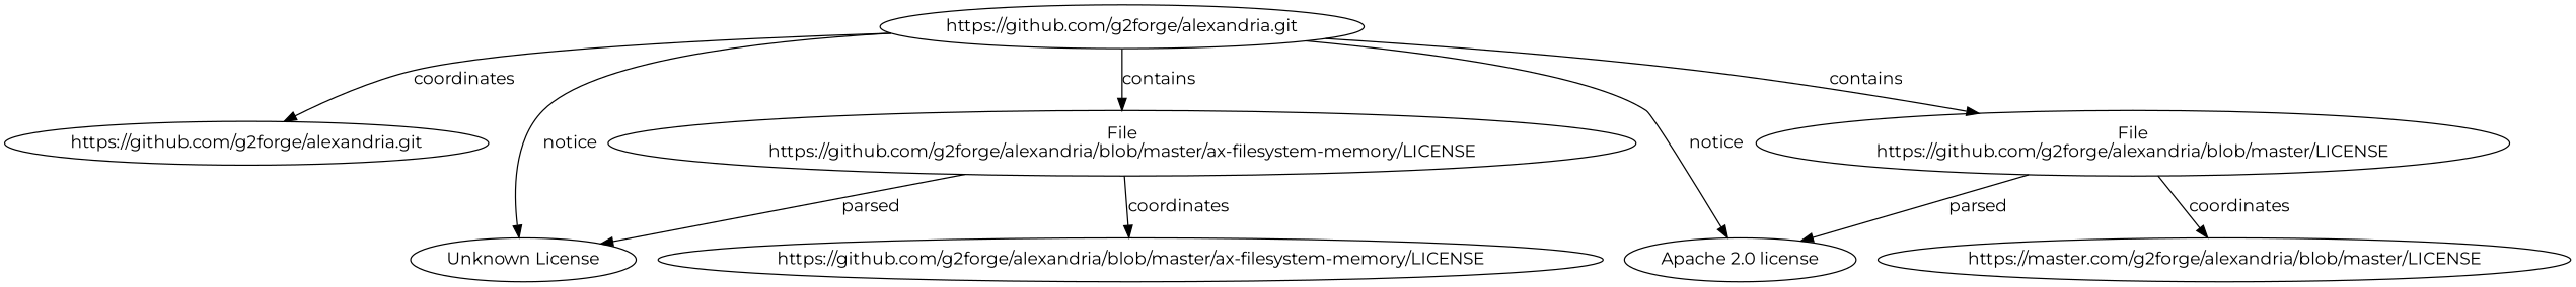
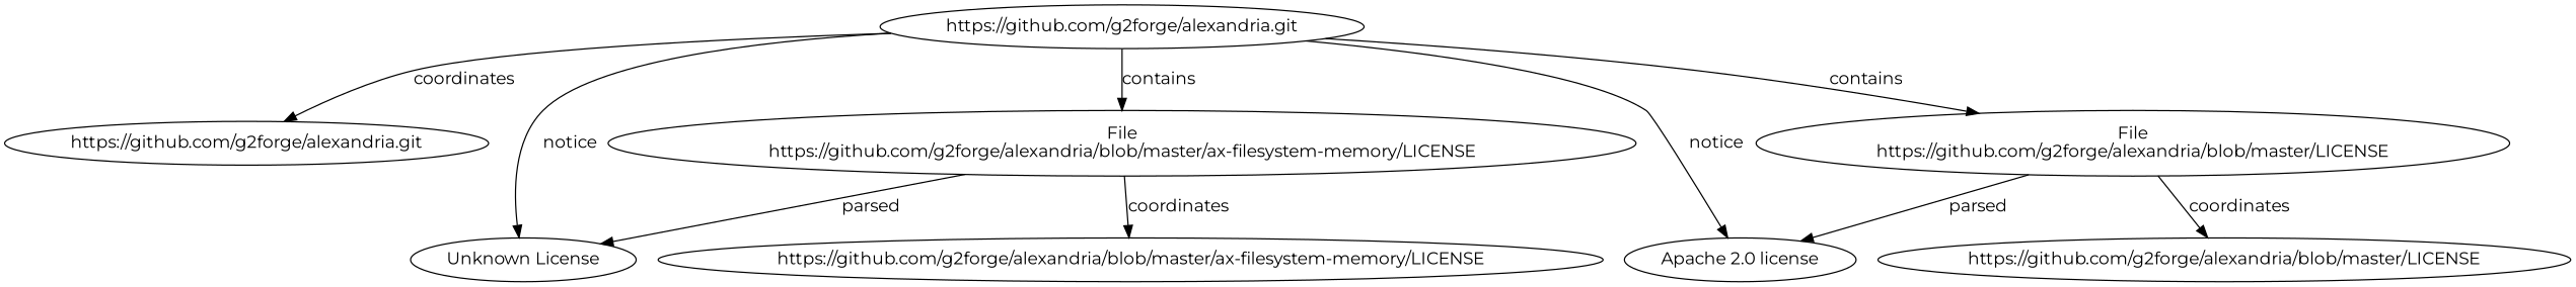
  digraph {
    fontname=Montserrat
    node [fontname=Montserrat]
    edge [fontname=Montserrat]
    n1 [label="https://github.com/g2forge/alexandria.git"]
    n2 [label="https://github.com/g2forge/alexandria.git"]
    n3 [label="File\nhttps://github.com/g2forge/alexandria/blob/master/ax-filesystem-memory/LICENSE"]
    n4 [label="Unknown License"]
    n5 [label="File\nhttps://github.com/g2forge/alexandria/blob/master/LICENSE"]
    n6 [label="Apache 2.0 license"]
    n7 [label="https://github.com/g2forge/alexandria/blob/master/ax-filesystem-memory/LICENSE"]
-   n8 [label="https://master.com/g2forge/alexandria/blob/master/LICENSE"]
+   n8 [label="https://github.com/g2forge/alexandria/blob/master/LICENSE"]
    n1 -> n2 [label=coordinates]
    n1 -> n3 [label=contains]
    n1 -> n4 [label=notice]
    n1 -> n5 [label=contains]
    n1 -> n6 [label=notice]
    n3 -> n4 [label=parsed]
    n3 -> n7 [label=coordinates]
    n5 -> n6 [label=parsed]
    n5 -> n8 [label=coordinates]
  }
